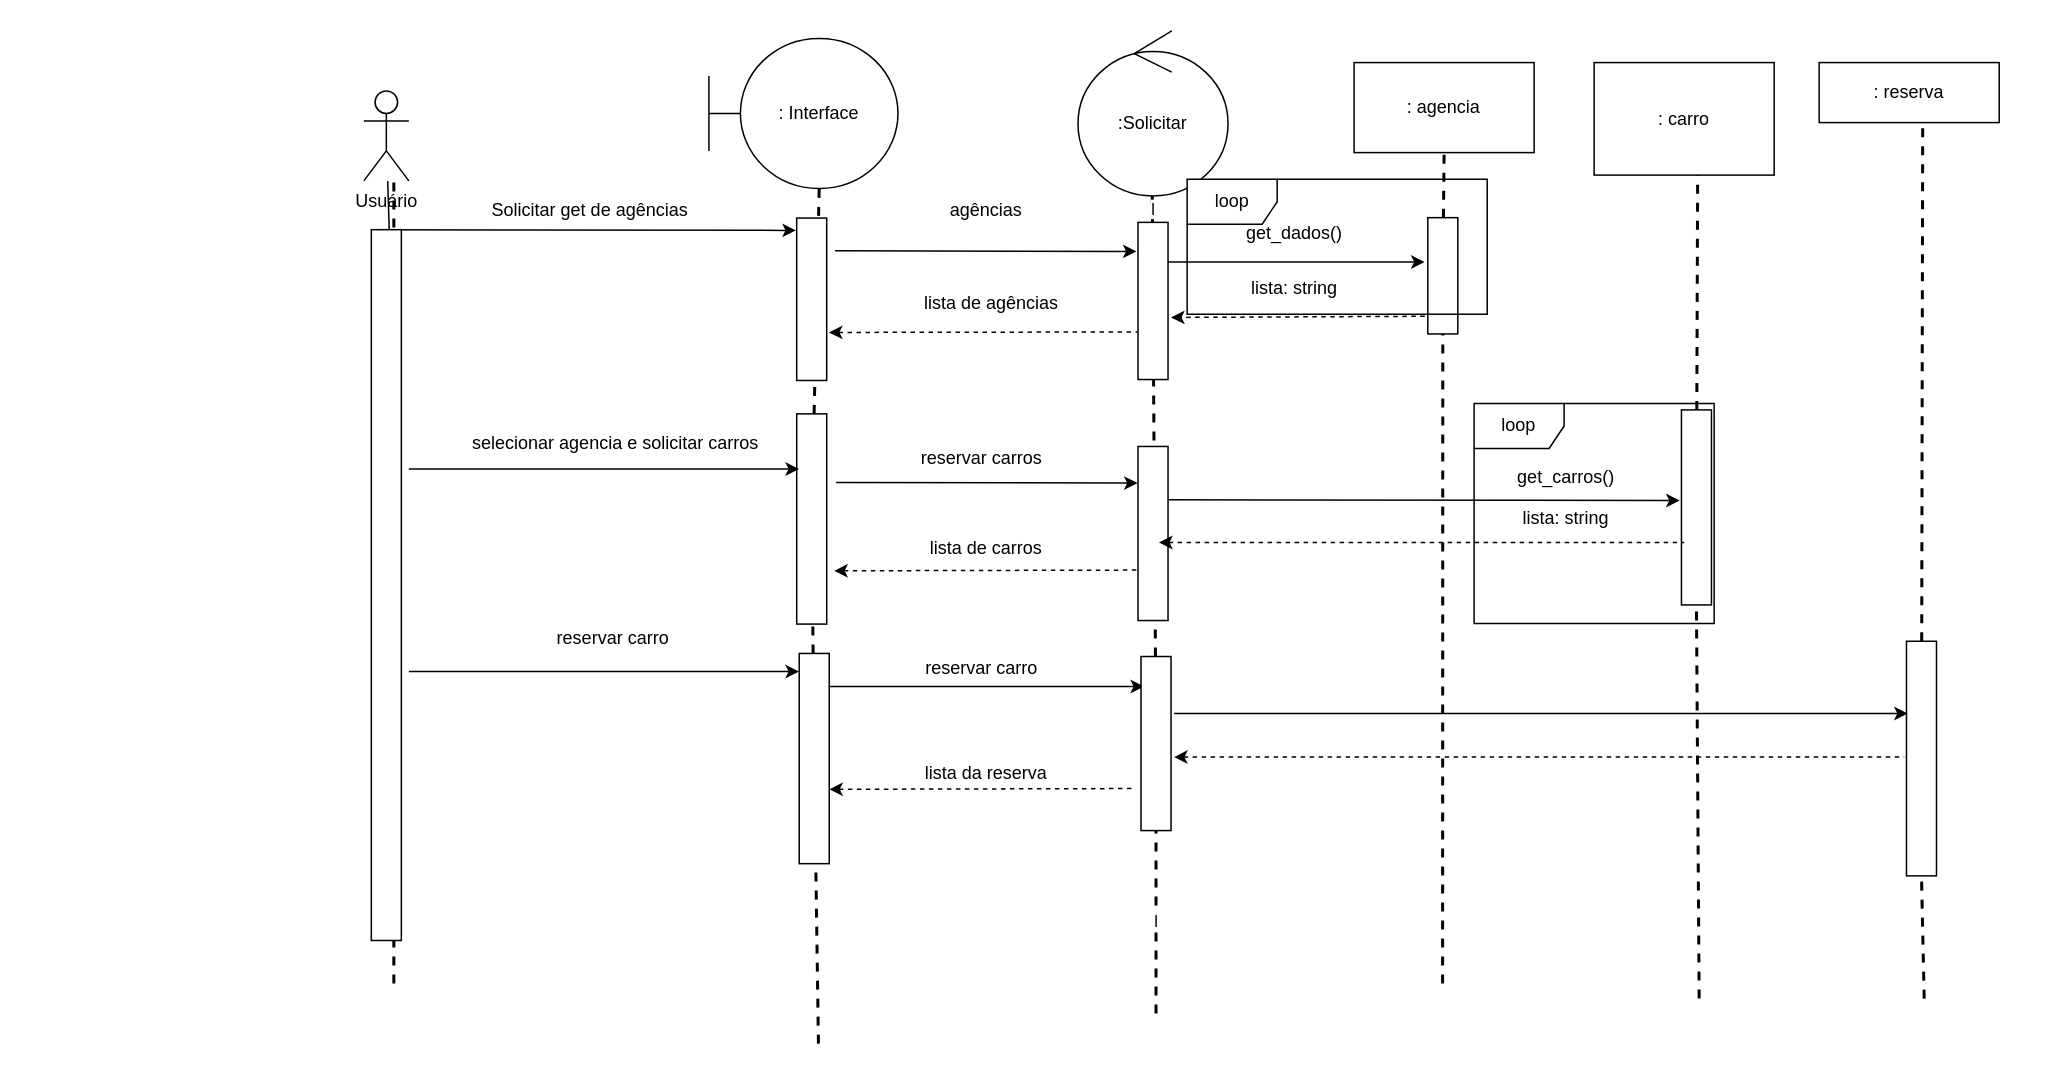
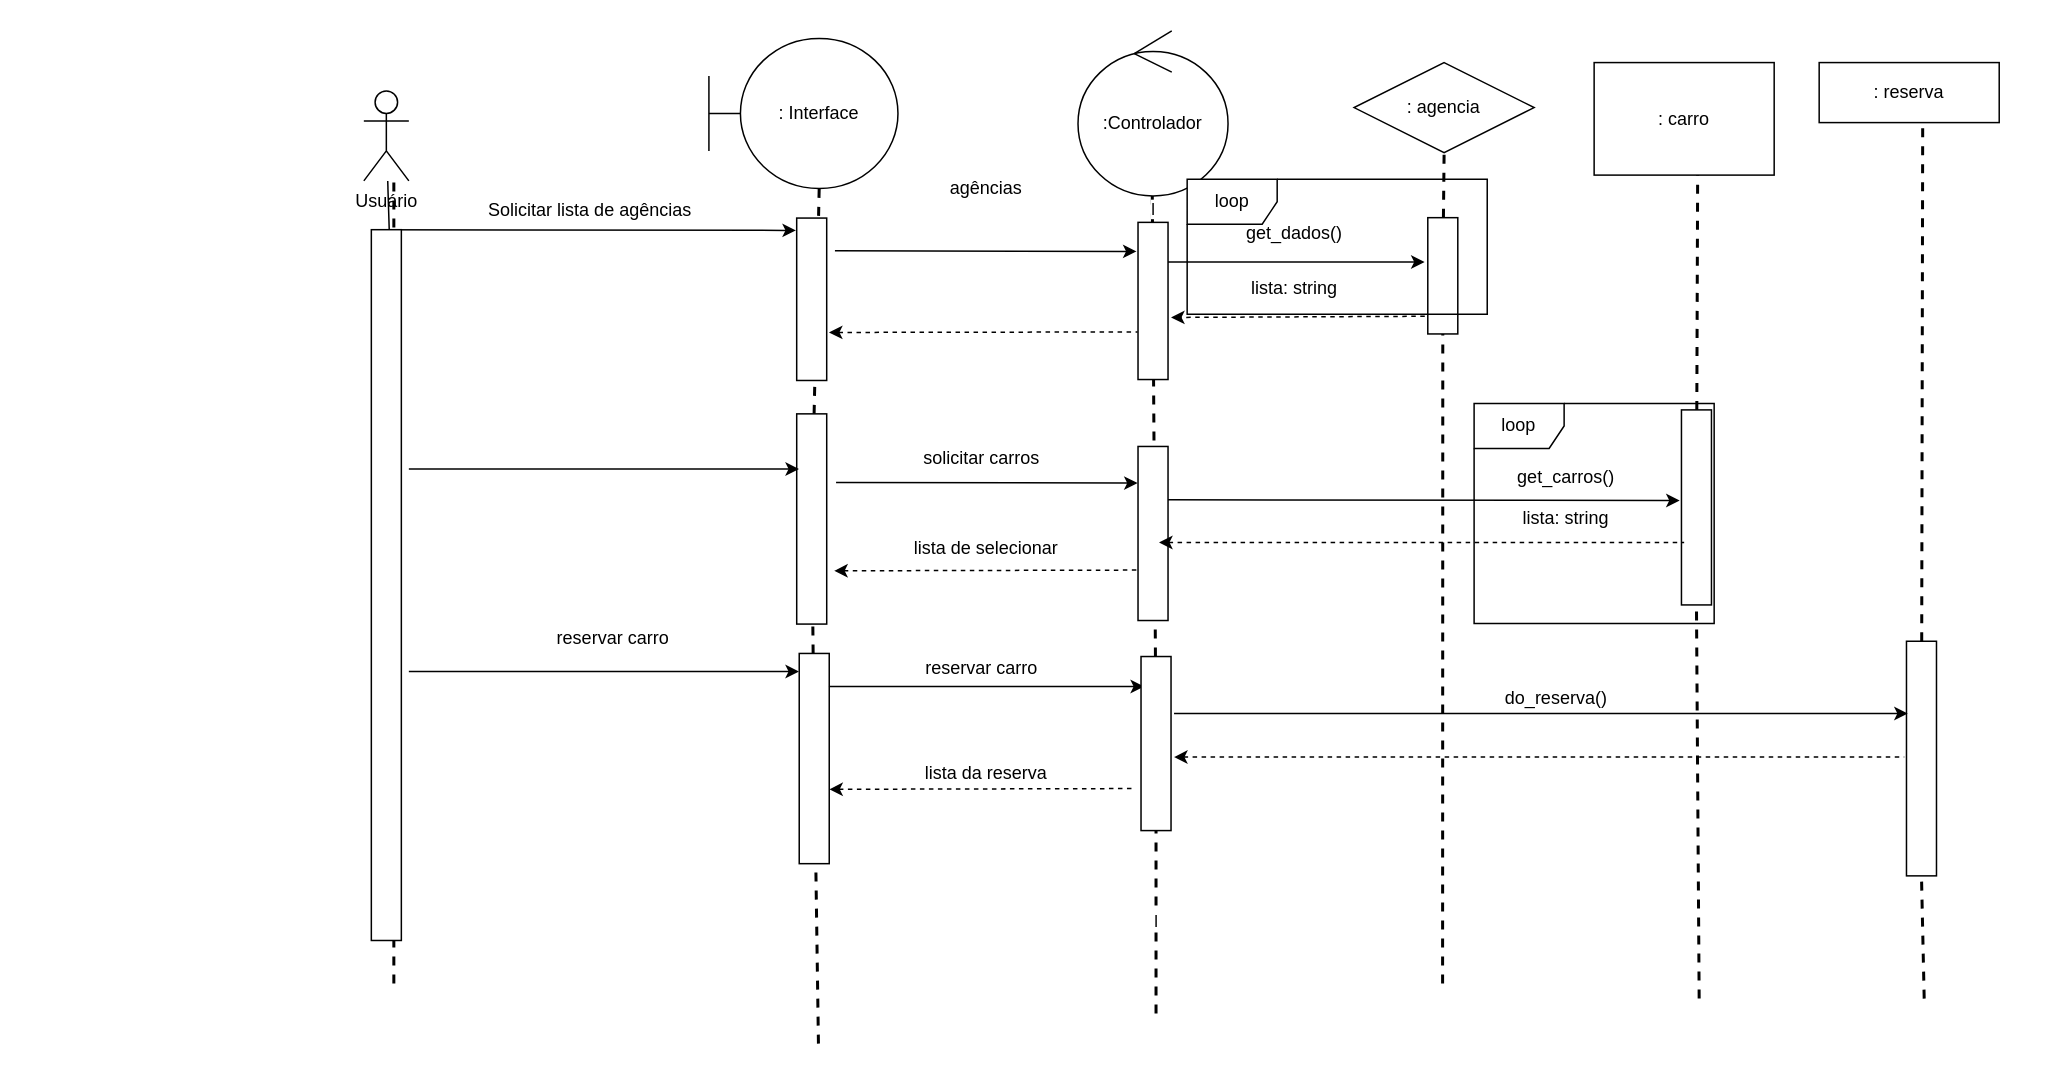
  <mxCell id="0" />
  <mxCell id="1" parent="0" />
  <mxCell id="2" value="l" style="endArrow=none;dashed=1;html=1;strokeWidth=2;" parent="1" source="38" edge="1"><mxGeometry width="50" height="50" relative="1" as="geometry"><mxPoint x="767.5" y="580" as="sourcePoint" /><mxPoint x="767.5" y="130" as="targetPoint" /></mxGeometry></mxCell>
  <mxCell id="3" value="" style="endArrow=none;dashed=1;html=1;strokeWidth=2;" parent="1" source="24" edge="1"><mxGeometry width="50" height="50" relative="1" as="geometry"><mxPoint x="545.5" y="575" as="sourcePoint" /><mxPoint x="545.5" y="125" as="targetPoint" /></mxGeometry></mxCell>
  <mxCell id="4" value="Usuário" style="shape=umlActor;verticalLabelPosition=bottom;verticalAlign=top;html=1;" parent="1" vertex="1"><mxGeometry x="242" y="60" width="30" height="60" as="geometry" /></mxCell>
  <mxCell id="5" value=": Interface" style="shape=umlBoundary;whiteSpace=wrap;html=1;" parent="1" vertex="1"><mxGeometry x="472" y="25" width="126" height="100" as="geometry" /></mxCell>
- <mxCell id="6" value=":Solicitar" style="ellipse;shape=umlControl;whiteSpace=wrap;html=1;" parent="1" vertex="1"><mxGeometry x="718" y="20" width="100" height="110" as="geometry" /></mxCell>
+ <mxCell id="6" value=":Controlador" style="ellipse;shape=umlControl;whiteSpace=wrap;html=1;" parent="1" vertex="1"><mxGeometry x="718" y="20" width="100" height="110" as="geometry" /></mxCell>
  <mxCell id="7" value="" style="endArrow=classic;html=1;exitX=0;exitY=1;exitDx=0;exitDy=0;entryX=0.076;entryY=1.025;entryDx=0;entryDy=0;entryPerimeter=0;" parent="1" source="18" target="9" edge="1"><mxGeometry width="50" height="50" relative="1" as="geometry"><mxPoint x="272" y="145" as="sourcePoint" /><mxPoint x="572" y="155" as="targetPoint" /></mxGeometry></mxCell>
  <mxCell id="8" value="" style="endArrow=none;html=1;" parent="1" target="4" edge="1"><mxGeometry width="50" height="50" relative="1" as="geometry"><mxPoint x="259" y="155" as="sourcePoint" /><mxPoint x="222" y="125" as="targetPoint" /></mxGeometry></mxCell>
  <mxCell id="9" value="" style="rounded=0;whiteSpace=wrap;html=1;rotation=90;" parent="1" vertex="1"><mxGeometry x="486.38" y="188.88" width="108.25" height="20" as="geometry" /></mxCell>
- <mxCell id="10" value="Solicitar get de agências" style="text;html=1;strokeColor=none;fillColor=none;align=center;verticalAlign=middle;whiteSpace=wrap;rounded=0;" parent="1" vertex="1"><mxGeometry x="298" y="130" width="190" height="20" as="geometry" /></mxCell>
+ <mxCell id="10" value="Solicitar lista de agências" style="text;html=1;strokeColor=none;fillColor=none;align=center;verticalAlign=middle;whiteSpace=wrap;rounded=0;" parent="1" vertex="1"><mxGeometry x="298" y="130" width="190" height="20" as="geometry" /></mxCell>
  <mxCell id="11" value="" style="endArrow=classic;html=1;exitX=0;exitY=1;exitDx=0;exitDy=0;" parent="1" edge="1"><mxGeometry width="50" height="50" relative="1" as="geometry"><mxPoint x="556" y="166.5" as="sourcePoint" /><mxPoint x="757" y="167" as="targetPoint" /></mxGeometry></mxCell>
- <mxCell id="12" value="agências" style="text;html=1;strokeColor=none;fillColor=none;align=center;verticalAlign=middle;whiteSpace=wrap;rounded=0;" parent="1" vertex="1"><mxGeometry x="612.25" y="130" width="90" height="20" as="geometry" /></mxCell>
+ <mxCell id="12" value="agências" style="text;html=1;strokeColor=none;fillColor=none;align=center;verticalAlign=middle;whiteSpace=wrap;rounded=0;" parent="1" vertex="1"><mxGeometry x="612.25" y="115" width="90" height="20" as="geometry" /></mxCell>
  <mxCell id="13" value="" style="endArrow=classic;html=1;entryX=0.381;entryY=1.107;entryDx=0;entryDy=0;entryPerimeter=0;" parent="1" target="34" edge="1"><mxGeometry width="50" height="50" relative="1" as="geometry"><mxPoint x="778" y="174" as="sourcePoint" /><mxPoint x="932" y="174" as="targetPoint" /></mxGeometry></mxCell>
  <mxCell id="14" value="get_dados()" style="text;html=1;strokeColor=none;fillColor=none;align=center;verticalAlign=middle;whiteSpace=wrap;rounded=0;" parent="1" vertex="1"><mxGeometry x="800.76" y="145" width="122.5" height="20" as="geometry" /></mxCell>
  <mxCell id="15" value="" style="endArrow=classic;html=1;exitX=0.848;exitY=1.1;exitDx=0;exitDy=0;dashed=1;exitPerimeter=0;entryX=0.605;entryY=-0.1;entryDx=0;entryDy=0;entryPerimeter=0;" parent="1" source="34" edge="1" target="38"><mxGeometry width="50" height="50" relative="1" as="geometry"><mxPoint x="949.5" y="207.25" as="sourcePoint" /><mxPoint x="776.5" y="207" as="targetPoint" /></mxGeometry></mxCell>
  <mxCell id="16" value="lista: string" style="text;html=1;strokeColor=none;fillColor=none;align=center;verticalAlign=middle;whiteSpace=wrap;rounded=0;" parent="1" vertex="1"><mxGeometry x="800.75" y="182.25" width="122.5" height="20" as="geometry" /></mxCell>
  <mxCell id="17" value="" style="endArrow=none;dashed=1;html=1;strokeWidth=2;" parent="1" edge="1"><mxGeometry width="50" height="50" relative="1" as="geometry"><mxPoint x="262" y="655" as="sourcePoint" /><mxPoint x="262" y="115" as="targetPoint" /></mxGeometry></mxCell>
  <mxCell id="18" value="" style="rounded=0;whiteSpace=wrap;html=1;rotation=90;" parent="1" vertex="1"><mxGeometry x="20.13" y="379.38" width="473.75" height="20" as="geometry" /></mxCell>
  <mxCell id="19" value="" style="endArrow=none;dashed=1;html=1;strokeWidth=2;entryX=0.5;entryY=1;entryDx=0;entryDy=0;" parent="1" source="34" target="20" edge="1"><mxGeometry width="50" height="50" relative="1" as="geometry"><mxPoint x="961.51" y="551.13" as="sourcePoint" /><mxPoint x="962.01" y="271.13" as="targetPoint" /></mxGeometry></mxCell>
- <mxCell id="20" value=": agencia" style="rounded=0;whiteSpace=wrap;html=1;" parent="1" vertex="1"><mxGeometry x="902.01" y="41.13" width="120" height="60" as="geometry" /></mxCell>
+ <mxCell id="20" value=": agencia" style="rhombus;whiteSpace=wrap;html=1;" parent="1" vertex="1"><mxGeometry x="902.01" y="41.13" width="120" height="60" as="geometry" /></mxCell>
  <mxCell id="21" value="" style="endArrow=none;dashed=1;html=1;strokeWidth=2;entryX=0.575;entryY=0.983;entryDx=0;entryDy=0;entryPerimeter=0;" parent="1" source="36" edge="1" target="33"><mxGeometry width="50" height="50" relative="1" as="geometry"><mxPoint x="1132" y="665" as="sourcePoint" /><mxPoint x="1131.51" y="355" as="targetPoint" /></mxGeometry></mxCell>
  <mxCell id="22" value="" style="endArrow=none;html=1;entryX=0.069;entryY=1.05;entryDx=0;entryDy=0;entryPerimeter=0;dashed=1;startArrow=classic;startFill=1;endFill=0;" parent="1" edge="1"><mxGeometry width="50" height="50" relative="1" as="geometry"><mxPoint x="552" y="221" as="sourcePoint" /><mxPoint x="757.75" y="220.674" as="targetPoint" /></mxGeometry></mxCell>
- <mxCell id="23" value="lista de agências" style="text;html=1;strokeColor=none;fillColor=none;align=center;verticalAlign=middle;whiteSpace=wrap;rounded=0;" parent="1" vertex="1"><mxGeometry x="609" y="192" width="103" height="20" as="geometry" /></mxCell>
  <mxCell id="24" value="" style="rounded=0;whiteSpace=wrap;html=1;rotation=90;" parent="1" vertex="1"><mxGeometry x="470.46" y="335.31" width="140.11" height="20" as="geometry" /></mxCell>
  <mxCell id="25" value="" style="endArrow=none;dashed=1;html=1;strokeWidth=2;" parent="1" target="24" edge="1" source="43"><mxGeometry width="50" height="50" relative="1" as="geometry"><mxPoint x="545" y="695" as="sourcePoint" /><mxPoint x="545.5" y="125" as="targetPoint" /></mxGeometry></mxCell>
  <mxCell id="26" value="" style="endArrow=classic;html=1;" parent="1" edge="1"><mxGeometry width="50" height="50" relative="1" as="geometry"><mxPoint x="272" y="312" as="sourcePoint" /><mxPoint x="532" y="312" as="targetPoint" /></mxGeometry></mxCell>
- <mxCell id="27" value="selecionar agencia e solicitar carros" style="text;html=1;strokeColor=none;fillColor=none;align=center;verticalAlign=middle;whiteSpace=wrap;rounded=0;" parent="1" vertex="1"><mxGeometry x="308" y="285" width="204" height="20" as="geometry" /></mxCell>
  <mxCell id="28" value="" style="endArrow=classic;html=1;exitX=0;exitY=1;exitDx=0;exitDy=0;entryX=0.069;entryY=1.05;entryDx=0;entryDy=0;entryPerimeter=0;" parent="1" edge="1"><mxGeometry width="50" height="50" relative="1" as="geometry"><mxPoint x="556.75" y="321" as="sourcePoint" /><mxPoint x="757.75" y="321.424" as="targetPoint" /></mxGeometry></mxCell>
- <mxCell id="29" value="reservar carros" style="text;html=1;strokeColor=none;fillColor=none;align=center;verticalAlign=middle;whiteSpace=wrap;rounded=0;" parent="1" vertex="1"><mxGeometry x="559" y="295" width="190" height="20" as="geometry" /></mxCell>
+ <mxCell id="29" value="solicitar carros" style="text;html=1;strokeColor=none;fillColor=none;align=center;verticalAlign=middle;whiteSpace=wrap;rounded=0;" parent="1" vertex="1"><mxGeometry x="559" y="295" width="190" height="20" as="geometry" /></mxCell>
  <mxCell id="30" value="" style="endArrow=classic;html=1;" parent="1" edge="1"><mxGeometry width="50" height="50" relative="1" as="geometry"><mxPoint x="777" y="332.5" as="sourcePoint" /><mxPoint x="1119" y="333" as="targetPoint" /></mxGeometry></mxCell>
  <mxCell id="31" value="get_carros()" style="text;html=1;strokeColor=none;fillColor=none;align=center;verticalAlign=middle;whiteSpace=wrap;rounded=0;" parent="1" vertex="1"><mxGeometry x="982" y="307.62" width="122.5" height="20" as="geometry" /></mxCell>
  <mxCell id="32" value="lista: string" style="text;html=1;strokeColor=none;fillColor=none;align=center;verticalAlign=middle;whiteSpace=wrap;rounded=0;" parent="1" vertex="1"><mxGeometry x="982" y="335.31" width="122.5" height="20.35" as="geometry" /></mxCell>
  <mxCell id="33" value=": carro" style="rounded=0;whiteSpace=wrap;html=1;" parent="1" vertex="1"><mxGeometry x="1062" y="41.13" width="120" height="75" as="geometry" /></mxCell>
  <mxCell id="34" value="" style="rounded=0;whiteSpace=wrap;html=1;rotation=90;" parent="1" vertex="1"><mxGeometry x="922.38" y="173.25" width="77.5" height="20" as="geometry" /></mxCell>
  <mxCell id="35" value="" style="endArrow=none;dashed=1;html=1;strokeWidth=2;entryX=1;entryY=0.5;entryDx=0;entryDy=0;" parent="1" target="34" edge="1"><mxGeometry width="50" height="50" relative="1" as="geometry"><mxPoint x="961" y="655" as="sourcePoint" /><mxPoint x="962.01" y="101.13" as="targetPoint" /></mxGeometry></mxCell>
  <mxCell id="36" value="" style="rounded=0;whiteSpace=wrap;html=1;rotation=90;" parent="1" vertex="1"><mxGeometry x="1065.2" y="327.62" width="129.99" height="20" as="geometry" /></mxCell>
  <mxCell id="37" value="" style="endArrow=none;dashed=1;html=1;strokeWidth=2;entryX=1;entryY=0.5;entryDx=0;entryDy=0;" parent="1" target="36" edge="1"><mxGeometry width="50" height="50" relative="1" as="geometry"><mxPoint x="1132" y="665" as="sourcePoint" /><mxPoint x="1131.51" y="355" as="targetPoint" /></mxGeometry></mxCell>
  <mxCell id="38" value="" style="rounded=0;whiteSpace=wrap;html=1;rotation=90;" parent="1" vertex="1"><mxGeometry x="715.63" y="190" width="104.75" height="20" as="geometry" /></mxCell>
  <mxCell id="39" value="l" style="endArrow=none;dashed=1;html=1;strokeWidth=2;" parent="1" source="54" target="38" edge="1"><mxGeometry width="50" height="50" relative="1" as="geometry"><mxPoint x="769" y="615" as="sourcePoint" /><mxPoint x="767.5" y="130" as="targetPoint" /></mxGeometry></mxCell>
  <mxCell id="40" value="loop" style="shape=umlFrame;whiteSpace=wrap;html=1;" vertex="1" parent="1"><mxGeometry x="790.75" y="118.88" width="200" height="90" as="geometry" /></mxCell>
  <mxCell id="41" value="" style="endArrow=none;html=1;dashed=1;startArrow=classic;startFill=1;endFill=0;" edge="1" parent="1"><mxGeometry width="50" height="50" relative="1" as="geometry"><mxPoint x="555.51" y="379.88" as="sourcePoint" /><mxPoint x="759" y="379.38" as="targetPoint" /></mxGeometry></mxCell>
- <mxCell id="42" value="lista de carros" style="text;html=1;strokeColor=none;fillColor=none;align=center;verticalAlign=middle;whiteSpace=wrap;rounded=0;" vertex="1" parent="1"><mxGeometry x="562.25" y="355" width="190" height="20" as="geometry" /></mxCell>
+ <mxCell id="42" value="lista de selecionar" style="text;html=1;strokeColor=none;fillColor=none;align=center;verticalAlign=middle;whiteSpace=wrap;rounded=0;" vertex="1" parent="1"><mxGeometry x="562.25" y="355" width="190" height="20" as="geometry" /></mxCell>
  <mxCell id="43" value="" style="rounded=0;whiteSpace=wrap;html=1;rotation=90;" vertex="1" parent="1"><mxGeometry x="472.14" y="495" width="140.11" height="20" as="geometry" /></mxCell>
  <mxCell id="44" value="" style="endArrow=none;dashed=1;html=1;strokeWidth=2;" edge="1" parent="1" target="43"><mxGeometry width="50" height="50" relative="1" as="geometry"><mxPoint x="545" y="695" as="sourcePoint" /><mxPoint x="541.414" y="415.365" as="targetPoint" /></mxGeometry></mxCell>
  <mxCell id="45" value="" style="endArrow=classic;html=1;" edge="1" parent="1"><mxGeometry width="50" height="50" relative="1" as="geometry"><mxPoint x="272" y="447" as="sourcePoint" /><mxPoint x="532" y="447" as="targetPoint" /></mxGeometry></mxCell>
  <mxCell id="46" value="reservar carro&amp;nbsp;" style="text;html=1;strokeColor=none;fillColor=none;align=center;verticalAlign=middle;whiteSpace=wrap;rounded=0;" vertex="1" parent="1"><mxGeometry x="308" y="415" width="204" height="20" as="geometry" /></mxCell>
  <mxCell id="47" value="" style="endArrow=classic;html=1;" edge="1" parent="1"><mxGeometry width="50" height="50" relative="1" as="geometry"><mxPoint x="552" y="457" as="sourcePoint" /><mxPoint x="762" y="457" as="targetPoint" /></mxGeometry></mxCell>
  <mxCell id="48" value="reservar carro" style="text;html=1;strokeColor=none;fillColor=none;align=center;verticalAlign=middle;whiteSpace=wrap;rounded=0;" vertex="1" parent="1"><mxGeometry x="559" y="435" width="190" height="20" as="geometry" /></mxCell>
  <mxCell id="49" value="" style="endArrow=none;dashed=1;html=1;strokeWidth=2;entryX=0.575;entryY=0.983;entryDx=0;entryDy=0;entryPerimeter=0;" edge="1" parent="1" source="51" target="50"><mxGeometry width="50" height="50" relative="1" as="geometry"><mxPoint x="1281.99" y="665" as="sourcePoint" /><mxPoint x="1281.5" y="355" as="targetPoint" /></mxGeometry></mxCell>
  <mxCell id="50" value=": reserva" style="rounded=0;whiteSpace=wrap;html=1;" vertex="1" parent="1"><mxGeometry x="1211.99" y="41.13" width="120" height="40" as="geometry" /></mxCell>
  <mxCell id="51" value="" style="rounded=0;whiteSpace=wrap;html=1;rotation=90;" vertex="1" parent="1"><mxGeometry x="1202" y="495" width="156.37" height="20" as="geometry" /></mxCell>
  <mxCell id="52" value="" style="endArrow=none;dashed=1;html=1;strokeWidth=2;entryX=1;entryY=0.5;entryDx=0;entryDy=0;" edge="1" parent="1" target="51"><mxGeometry width="50" height="50" relative="1" as="geometry"><mxPoint x="1281.99" y="665" as="sourcePoint" /><mxPoint x="1281.5" y="355" as="targetPoint" /></mxGeometry></mxCell>
  <mxCell id="53" value="" style="rounded=0;whiteSpace=wrap;html=1;rotation=90;" vertex="1" parent="1"><mxGeometry x="709.99" y="345" width="116.01" height="20" as="geometry" /></mxCell>
  <mxCell id="54" value="" style="rounded=0;whiteSpace=wrap;html=1;rotation=90;" vertex="1" parent="1"><mxGeometry x="712" y="485" width="116.01" height="20" as="geometry" /></mxCell>
  <mxCell id="55" value="l" style="endArrow=none;dashed=1;html=1;strokeWidth=2;" edge="1" parent="1" target="54"><mxGeometry width="50" height="50" relative="1" as="geometry"><mxPoint x="770" y="675" as="sourcePoint" /><mxPoint x="768.131" y="252.375" as="targetPoint" /></mxGeometry></mxCell>
  <mxCell id="56" value="loop" style="shape=umlFrame;whiteSpace=wrap;html=1;" vertex="1" parent="1"><mxGeometry x="982" y="268.32" width="160" height="146.68" as="geometry" /></mxCell>
  <mxCell id="57" value="" style="endArrow=classic;html=1;entryX=0.308;entryY=0.959;entryDx=0;entryDy=0;entryPerimeter=0;" edge="1" parent="1" target="51"><mxGeometry width="50" height="50" relative="1" as="geometry"><mxPoint x="782" y="475" as="sourcePoint" /><mxPoint x="992" y="475" as="targetPoint" /></mxGeometry></mxCell>
+ <mxCell id="58" value="do_reserva()" style="text;html=1;strokeColor=none;fillColor=none;align=center;verticalAlign=middle;whiteSpace=wrap;rounded=0;" vertex="1" parent="1"><mxGeometry x="942" y="455" width="190" height="20" as="geometry" /></mxCell>
  <mxCell id="59" value="" style="endArrow=none;html=1;dashed=1;startArrow=classic;startFill=1;endFill=0;" edge="1" parent="1"><mxGeometry width="50" height="50" relative="1" as="geometry"><mxPoint x="782" y="504" as="sourcePoint" /><mxPoint x="1268.69" y="504" as="targetPoint" /></mxGeometry></mxCell>
  <mxCell id="60" value="" style="endArrow=none;html=1;dashed=1;startArrow=classic;startFill=1;endFill=0;" edge="1" parent="1"><mxGeometry width="50" height="50" relative="1" as="geometry"><mxPoint x="772" y="360.97" as="sourcePoint" /><mxPoint x="1122" y="361" as="targetPoint" /></mxGeometry></mxCell>
  <mxCell id="61" value="" style="endArrow=none;html=1;dashed=1;startArrow=classic;startFill=1;endFill=0;" edge="1" parent="1"><mxGeometry width="50" height="50" relative="1" as="geometry"><mxPoint x="552.26" y="525.5" as="sourcePoint" /><mxPoint x="755.75" y="525" as="targetPoint" /></mxGeometry></mxCell>
  <mxCell id="62" value="lista da reserva" style="text;html=1;strokeColor=none;fillColor=none;align=center;verticalAlign=middle;whiteSpace=wrap;rounded=0;" vertex="1" parent="1"><mxGeometry x="562" y="505" width="190" height="20" as="geometry" /></mxCell>
